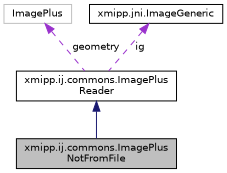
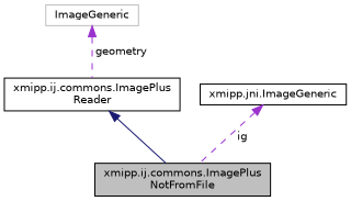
  digraph {
    node [color=black fillcolor=white fontname=Helvetica fontsize=10 shape=record style=filled]
    edge [color=darkorchid3 dir=back fontname=Helvetica fontsize=10 labelfontname=Helvetica labelfontsize=10 style=dashed]
    n1 [fillcolor=grey75 fontcolor=black height=0.2 label="xmipp.ij.commons.ImagePlus\lNotFromFile" width=0.4]
    n2 [height=0.2 label="xmipp.ij.commons.ImagePlus\lReader" width=0.4]
-   n3 [color=grey75 height=0.2 label=ImagePlus width=0.4]
+   n3 [color=grey75 height=0.2 label=ImageGeneric width=0.4]
    n4 [height=0.2 label="xmipp.jni.ImageGeneric" width=0.4]
    n2 -> n1 [color=midnightblue style=solid]
    n3 -> n2 [label=" geometry"]
-   n4 -> n2 [label=" ig"]
+   n4 -> n1 [label=" ig"]
  }
